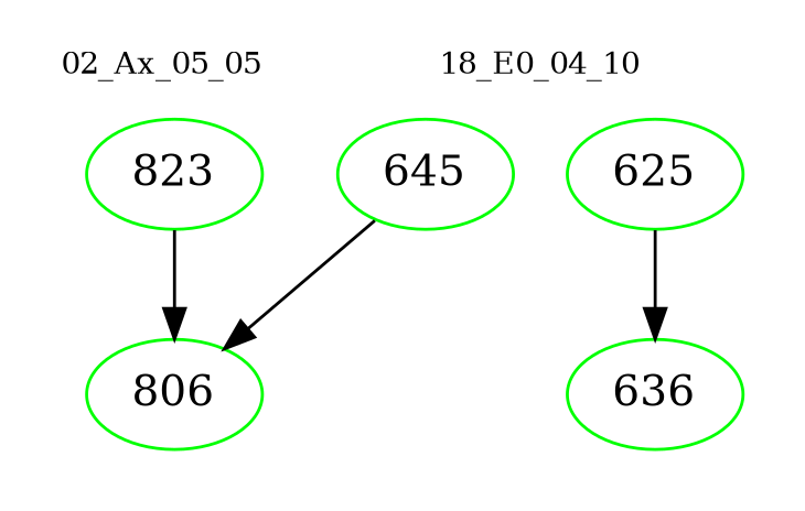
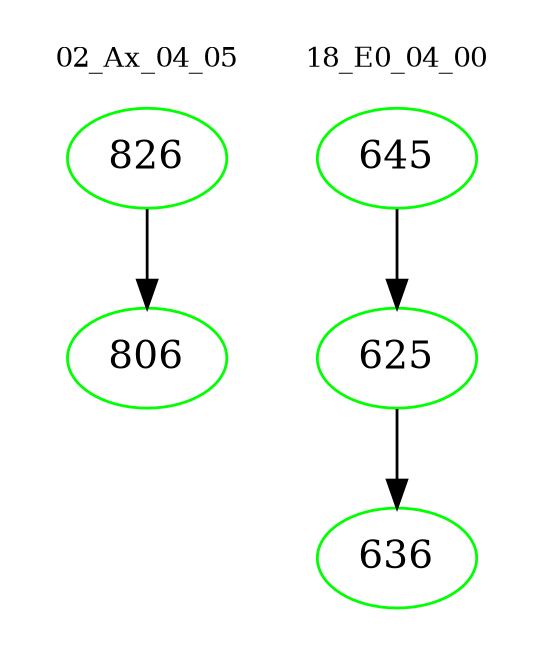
  digraph {
    node [color=green]
    edge [color=black]
-   n1 [label=823]
+   n1 [label=826]
    n2 [label=806]
    n3 [label=645]
    n4 [label=625]
    n5 [label=636]
    subgraph cluster_1 {
      color=white
      fontsize=10
-     label="02_Ax_05_05"
+     label="02_Ax_04_05"
      n1
      n2
    }
    subgraph cluster_2 {
      color=white
      fontsize=10
-     label="18_E0_04_10"
+     label="18_E0_04_00"
      n3
      n4
      n5
    }
    n1 -> n2
-   n3 -> n2
+   n3 -> n4
    n4 -> n5
  }
